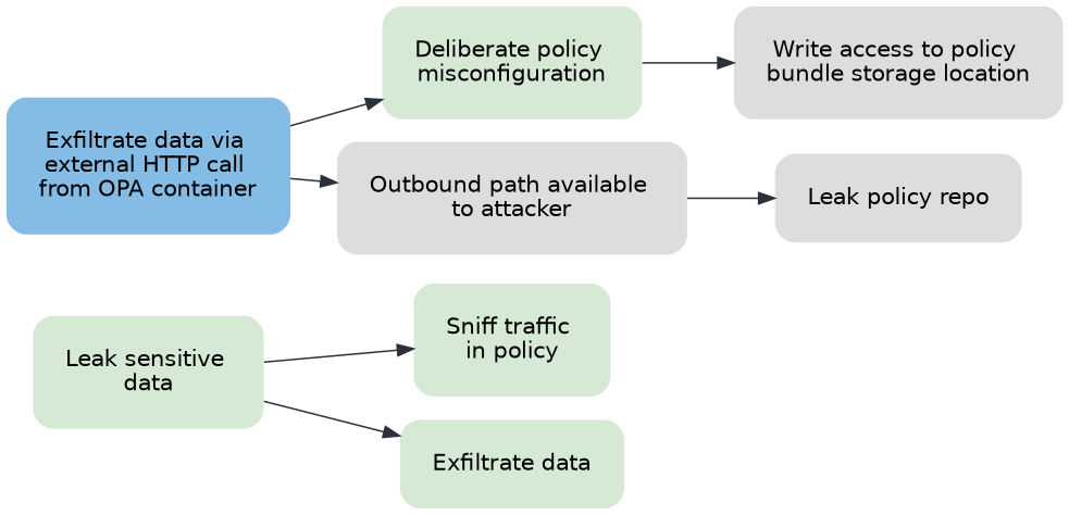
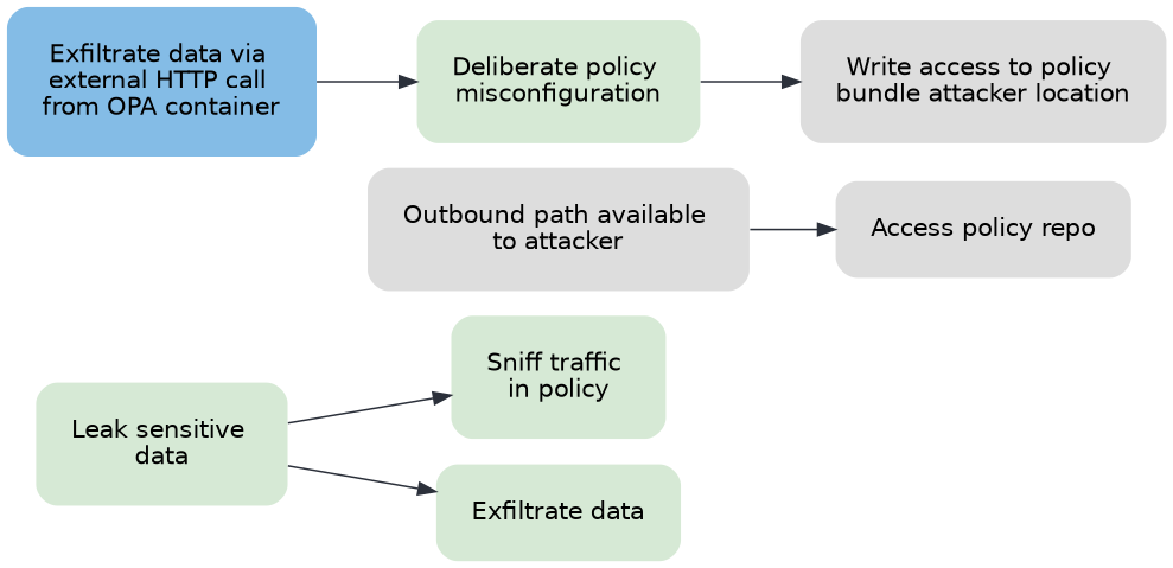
  digraph {
    fontname="DejaVu Sans"
    labelloc=t
    nodesep=0.2
    rankdir=LR
    ranksep=0.4
    splines=true
    node [color="#D6E9D5" fontname="DejaVu Sans" margin=0.28 shape=plaintext style="filled, rounded"]
    edge [color="#2B303A" fontname="DejaVu Sans"]
    n1 [label="Exfiltrate data"]
    n2 [label="Sniff traffic \nin policy"]
    n3 [label="Deliberate policy \nmisconfiguration"]
    n4 [color="#DDDDDD" label="Outbound path available \nto attacker"]
-   n5 [color="#DDDDDD" label="Leak policy repo"]
-   n6 [color="#DDDDDD" label="Write access to policy \nbundle storage location"]
+   n5 [color="#DDDDDD" label="Access policy repo"]
+   n6 [color="#DDDDDD" label="Write access to policy \nbundle attacker location"]
    n7 [label="Leak sensitive \ndata"]
    n8 [color="#84BCE6" label="Exfiltrate data via \nexternal HTTP call \nfrom OPA container"]
    subgraph sub_1 {
      rank=same
      n1
      n2
    }
    subgraph sub_2 {
      rank=same
      n3
      n4
    }
    subgraph sub_3 {
      rank=same
      n5
      n6
    }
    n2 -> n1 [style=invis]
    n3 -> n4 [style=invis]
    n3 -> n6
    n4 -> n5
    n7 -> n1
    n7 -> n2
    n8 -> n3
-   n8 -> n4
  }
